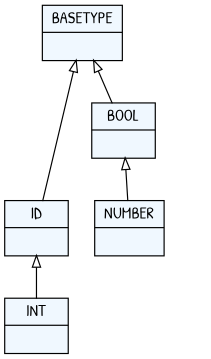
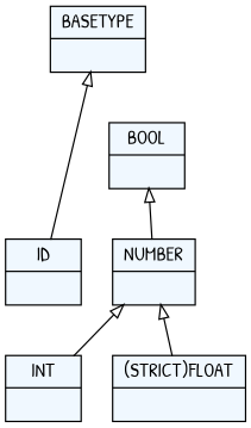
  digraph {
    fontname="Patrick Hand"
    fontsize=8
    nodesep=0.3
    node [fillcolor=aliceblue fontname="Patrick Hand" shape=record style=filled]
    edge [arrowtail=empty dir=back fontname="Patrick Hand"]
    n1 [label="{ID|}"]
    n2 [label="{BOOL|}"]
    n3 [label="{NUMBER|}"]
    n4 [label="{INT|}"]
+   n5 [label="{(STRICT)FLOAT|}"]
    n6 [label="{BASETYPE|}"]
    n2 -> n3
-   n1 -> n4
+   n3 -> n4
+   n3 -> n5
    n6 -> n1
-   n6 -> n2
  }
